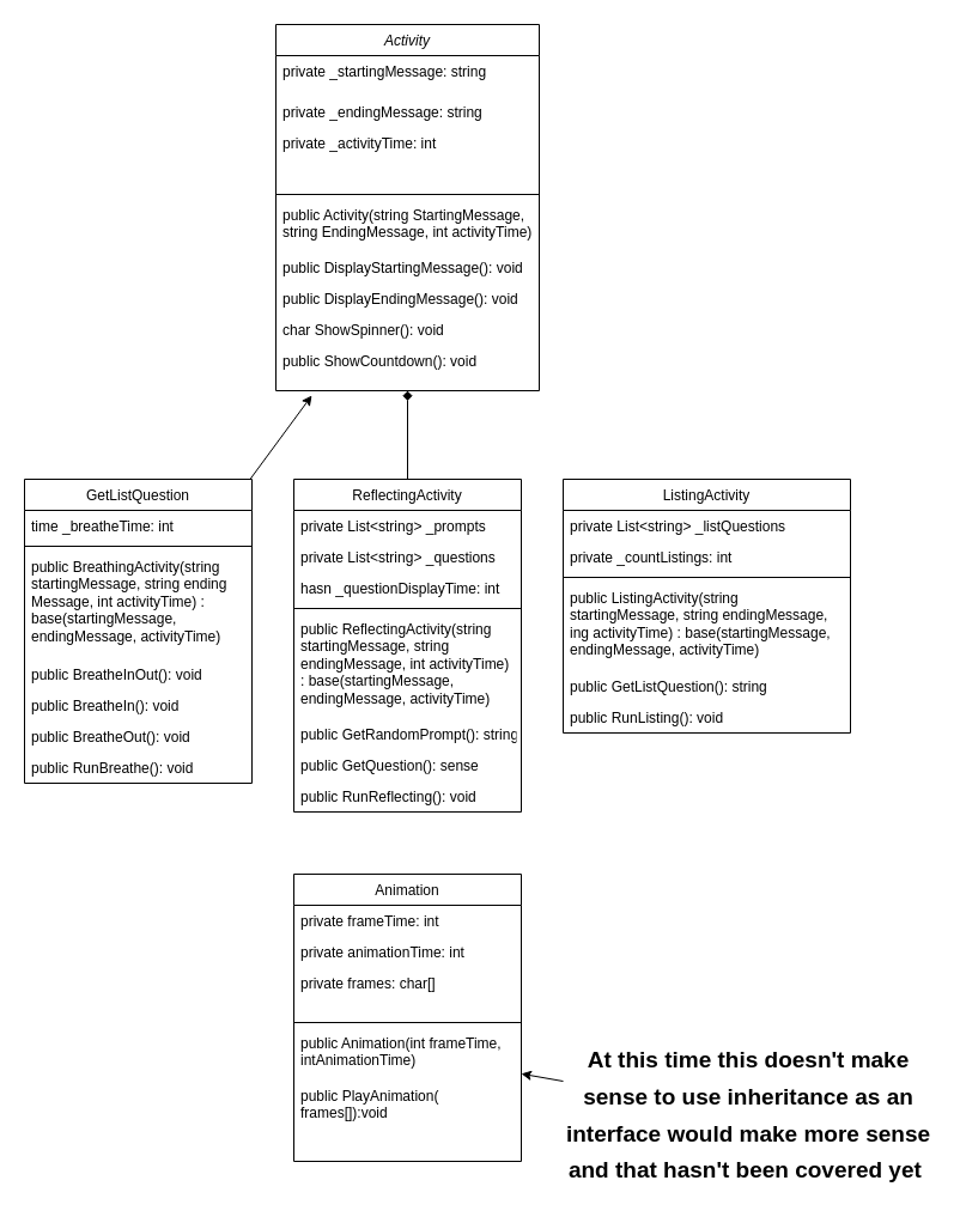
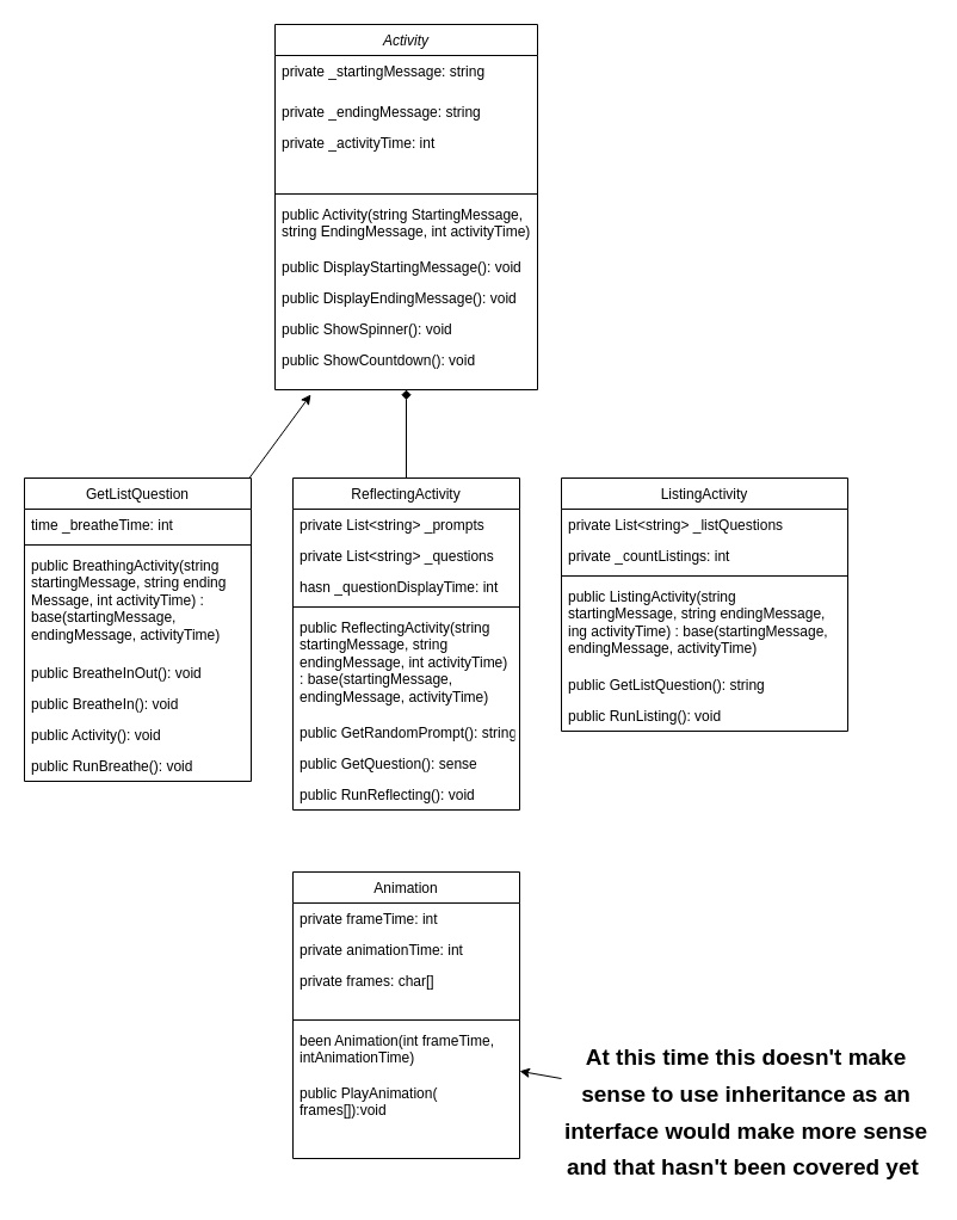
  <mxCell id="0" />
  <mxCell id="1" parent="0" />
  <mxCell id="2" value="Activity" style="swimlane;fontStyle=2;align=center;verticalAlign=top;childLayout=stackLayout;horizontal=1;startSize=26;horizontalStack=0;resizeParent=1;resizeLast=0;collapsible=1;marginBottom=0;rounded=0;shadow=0;strokeWidth=1;" parent="1" vertex="1"><mxGeometry x="230" y="20" width="220" height="306" as="geometry"><mxRectangle x="230" y="140" width="160" height="26" as="alternateBounds" /></mxGeometry></mxCell>
  <mxCell id="3" value="private _startingMessage: string&#10;" style="text;align=left;verticalAlign=top;spacingLeft=4;spacingRight=4;overflow=hidden;rotatable=0;points=[[0,0.5],[1,0.5]];portConstraint=eastwest;rounded=0;shadow=0;html=0;" parent="2" vertex="1"><mxGeometry y="26" width="220" height="34" as="geometry" /></mxCell>
  <mxCell id="4" value="private _endingMessage: string" style="text;align=left;verticalAlign=top;spacingLeft=4;spacingRight=4;overflow=hidden;rotatable=0;points=[[0,0.5],[1,0.5]];portConstraint=eastwest;rounded=0;shadow=0;html=0;" parent="2" vertex="1"><mxGeometry y="60" width="220" height="26" as="geometry" /></mxCell>
  <mxCell id="5" value="private _activityTime: int" style="text;align=left;verticalAlign=top;spacingLeft=4;spacingRight=4;overflow=hidden;rotatable=0;points=[[0,0.5],[1,0.5]];portConstraint=eastwest;" parent="2" vertex="1"><mxGeometry y="86" width="220" height="26" as="geometry" /></mxCell>
  <mxCell id="6" style="text;align=left;verticalAlign=top;spacingLeft=4;spacingRight=4;overflow=hidden;rotatable=0;points=[[0,0.5],[1,0.5]];portConstraint=eastwest;rounded=0;shadow=0;html=0;" parent="2" vertex="1"><mxGeometry y="112" width="220" height="26" as="geometry" /></mxCell>
  <mxCell id="7" value="" style="line;html=1;strokeWidth=1;align=left;verticalAlign=middle;spacingTop=-1;spacingLeft=3;spacingRight=3;rotatable=0;labelPosition=right;points=[];portConstraint=eastwest;" parent="2" vertex="1"><mxGeometry y="138" width="220" height="8" as="geometry" /></mxCell>
  <mxCell id="8" value="public Activity(string StartingMessage, string EndingMessage, int activityTime)" style="text;align=left;verticalAlign=top;spacingLeft=4;spacingRight=4;overflow=hidden;rotatable=0;points=[[0,0.5],[1,0.5]];portConstraint=eastwest;whiteSpace=wrap;" parent="2" vertex="1"><mxGeometry y="146" width="220" height="44" as="geometry" /></mxCell>
  <mxCell id="9" value="public DisplayStartingMessage(): void" style="text;align=left;verticalAlign=top;spacingLeft=4;spacingRight=4;overflow=hidden;rotatable=0;points=[[0,0.5],[1,0.5]];portConstraint=eastwest;" parent="2" vertex="1"><mxGeometry y="190" width="220" height="26" as="geometry" /></mxCell>
  <mxCell id="10" value="public DisplayEndingMessage(): void" style="text;align=left;verticalAlign=top;spacingLeft=4;spacingRight=4;overflow=hidden;rotatable=0;points=[[0,0.5],[1,0.5]];portConstraint=eastwest;" parent="2" vertex="1"><mxGeometry y="216" width="220" height="26" as="geometry" /></mxCell>
- <mxCell id="11" value="char ShowSpinner(): void" style="text;align=left;verticalAlign=top;spacingLeft=4;spacingRight=4;overflow=hidden;rotatable=0;points=[[0,0.5],[1,0.5]];portConstraint=eastwest;" parent="2" vertex="1"><mxGeometry y="242" width="220" height="26" as="geometry" /></mxCell>
+ <mxCell id="11" value="public ShowSpinner(): void" style="text;align=left;verticalAlign=top;spacingLeft=4;spacingRight=4;overflow=hidden;rotatable=0;points=[[0,0.5],[1,0.5]];portConstraint=eastwest;" parent="2" vertex="1"><mxGeometry y="242" width="220" height="26" as="geometry" /></mxCell>
  <mxCell id="12" value="public ShowCountdown(): void" style="text;align=left;verticalAlign=top;spacingLeft=4;spacingRight=4;overflow=hidden;rotatable=0;points=[[0,0.5],[1,0.5]];portConstraint=eastwest;" parent="2" vertex="1"><mxGeometry y="268" width="220" height="28" as="geometry" /></mxCell>
  <mxCell id="13" value="ListingActivity" style="swimlane;fontStyle=0;align=center;verticalAlign=top;childLayout=stackLayout;horizontal=1;startSize=26;horizontalStack=0;resizeParent=1;resizeLast=0;collapsible=1;marginBottom=0;rounded=0;shadow=0;strokeWidth=1;" parent="1" vertex="1"><mxGeometry x="470" y="400" width="240" height="212" as="geometry"><mxRectangle x="130" y="380" width="160" height="26" as="alternateBounds" /></mxGeometry></mxCell>
  <mxCell id="14" value="private List&lt;string&gt; _listQuestions" style="text;align=left;verticalAlign=top;spacingLeft=4;spacingRight=4;overflow=hidden;rotatable=0;points=[[0,0.5],[1,0.5]];portConstraint=eastwest;rounded=0;shadow=0;html=0;" parent="13" vertex="1"><mxGeometry y="26" width="240" height="26" as="geometry" /></mxCell>
  <mxCell id="15" value="private _countListings: int" style="text;align=left;verticalAlign=top;spacingLeft=4;spacingRight=4;overflow=hidden;rotatable=0;points=[[0,0.5],[1,0.5]];portConstraint=eastwest;rounded=0;shadow=0;html=0;" parent="13" vertex="1"><mxGeometry y="52" width="240" height="26" as="geometry" /></mxCell>
  <mxCell id="16" value="" style="line;html=1;strokeWidth=1;align=left;verticalAlign=middle;spacingTop=-1;spacingLeft=3;spacingRight=3;rotatable=0;labelPosition=right;points=[];portConstraint=eastwest;" parent="13" vertex="1"><mxGeometry y="78" width="240" height="8" as="geometry" /></mxCell>
  <mxCell id="17" value="public ListingActivity(string startingMessage, string endingMessage, ing activityTime) : base(startingMessage, endingMessage, activityTime)" style="text;align=left;verticalAlign=top;spacingLeft=4;spacingRight=4;overflow=hidden;rotatable=0;points=[[0,0.5],[1,0.5]];portConstraint=eastwest;fontStyle=0;whiteSpace=wrap;" parent="13" vertex="1"><mxGeometry y="86" width="240" height="74" as="geometry" /></mxCell>
  <mxCell id="18" value="public GetListQuestion(): string" style="text;align=left;verticalAlign=top;spacingLeft=4;spacingRight=4;overflow=hidden;rotatable=0;points=[[0,0.5],[1,0.5]];portConstraint=eastwest;fontStyle=0" parent="13" vertex="1"><mxGeometry y="160" width="240" height="26" as="geometry" /></mxCell>
  <mxCell id="19" value="public RunListing(): void" style="text;align=left;verticalAlign=top;spacingLeft=4;spacingRight=4;overflow=hidden;rotatable=0;points=[[0,0.5],[1,0.5]];portConstraint=eastwest;fontStyle=0" parent="13" vertex="1"><mxGeometry y="186" width="240" height="26" as="geometry" /></mxCell>
  <mxCell id="20" style="edgeStyle=none;html=1;entryX=0.5;entryY=1;entryDx=0;entryDy=0;endArrow=diamond;" parent="1" source="21" target="2" edge="1"><mxGeometry relative="1" as="geometry" /></mxCell>
  <mxCell id="21" value="ReflectingActivity" style="swimlane;fontStyle=0;align=center;verticalAlign=top;childLayout=stackLayout;horizontal=1;startSize=26;horizontalStack=0;resizeParent=1;resizeLast=0;collapsible=1;marginBottom=0;rounded=0;shadow=0;strokeWidth=1;" parent="1" vertex="1"><mxGeometry x="245" y="400" width="190" height="278" as="geometry"><mxRectangle x="340" y="380" width="170" height="26" as="alternateBounds" /></mxGeometry></mxCell>
  <mxCell id="22" value="private List&lt;string&gt; _prompts" style="text;align=left;verticalAlign=top;spacingLeft=4;spacingRight=4;overflow=hidden;rotatable=0;points=[[0,0.5],[1,0.5]];portConstraint=eastwest;" parent="21" vertex="1"><mxGeometry y="26" width="190" height="26" as="geometry" /></mxCell>
  <mxCell id="23" value="private List&lt;string&gt; _questions" style="text;align=left;verticalAlign=top;spacingLeft=4;spacingRight=4;overflow=hidden;rotatable=0;points=[[0,0.5],[1,0.5]];portConstraint=eastwest;" parent="21" vertex="1"><mxGeometry y="52" width="190" height="26" as="geometry" /></mxCell>
  <mxCell id="24" value="hasn _questionDisplayTime: int" style="text;align=left;verticalAlign=top;spacingLeft=4;spacingRight=4;overflow=hidden;rotatable=0;points=[[0,0.5],[1,0.5]];portConstraint=eastwest;" parent="21" vertex="1"><mxGeometry y="78" width="190" height="26" as="geometry" /></mxCell>
  <mxCell id="25" value="" style="line;html=1;strokeWidth=1;align=left;verticalAlign=middle;spacingTop=-1;spacingLeft=3;spacingRight=3;rotatable=0;labelPosition=right;points=[];portConstraint=eastwest;" parent="21" vertex="1"><mxGeometry y="104" width="190" height="8" as="geometry" /></mxCell>
  <mxCell id="26" value="public ReflectingActivity(string startingMessage, string endingMessage, int activityTime) : base(startingMessage, endingMessage, activityTime)" style="text;align=left;verticalAlign=top;spacingLeft=4;spacingRight=4;overflow=hidden;rotatable=0;points=[[0,0.5],[1,0.5]];portConstraint=eastwest;whiteSpace=wrap;" parent="21" vertex="1"><mxGeometry y="112" width="190" height="88" as="geometry" /></mxCell>
  <mxCell id="27" value="public GetRandomPrompt(): string" style="text;align=left;verticalAlign=top;spacingLeft=4;spacingRight=4;overflow=hidden;rotatable=0;points=[[0,0.5],[1,0.5]];portConstraint=eastwest;" parent="21" vertex="1"><mxGeometry y="200" width="190" height="26" as="geometry" /></mxCell>
  <mxCell id="28" value="public GetQuestion(): sense" style="text;align=left;verticalAlign=top;spacingLeft=4;spacingRight=4;overflow=hidden;rotatable=0;points=[[0,0.5],[1,0.5]];portConstraint=eastwest;" parent="21" vertex="1"><mxGeometry y="226" width="190" height="26" as="geometry" /></mxCell>
  <mxCell id="29" value="public RunReflecting(): void" style="text;align=left;verticalAlign=top;spacingLeft=4;spacingRight=4;overflow=hidden;rotatable=0;points=[[0,0.5],[1,0.5]];portConstraint=eastwest;" parent="21" vertex="1"><mxGeometry y="252" width="190" height="26" as="geometry" /></mxCell>
  <mxCell id="30" style="edgeStyle=none;html=1;" parent="1" source="31" edge="1"><mxGeometry relative="1" as="geometry"><mxPoint x="260" y="330" as="targetPoint" /></mxGeometry></mxCell>
  <mxCell id="31" value="GetListQuestion" style="swimlane;fontStyle=0;align=center;verticalAlign=top;childLayout=stackLayout;horizontal=1;startSize=26;horizontalStack=0;resizeParent=1;resizeLast=0;collapsible=1;marginBottom=0;rounded=0;shadow=0;strokeWidth=1;" parent="1" vertex="1"><mxGeometry x="20" y="400" width="190" height="254" as="geometry"><mxRectangle x="340" y="380" width="170" height="26" as="alternateBounds" /></mxGeometry></mxCell>
  <mxCell id="32" value="time _breatheTime: int" style="text;align=left;verticalAlign=top;spacingLeft=4;spacingRight=4;overflow=hidden;rotatable=0;points=[[0,0.5],[1,0.5]];portConstraint=eastwest;" parent="31" vertex="1"><mxGeometry y="26" width="190" height="26" as="geometry" /></mxCell>
  <mxCell id="33" value="" style="line;html=1;strokeWidth=1;align=left;verticalAlign=middle;spacingTop=-1;spacingLeft=3;spacingRight=3;rotatable=0;labelPosition=right;points=[];portConstraint=eastwest;" parent="31" vertex="1"><mxGeometry y="52" width="190" height="8" as="geometry" /></mxCell>
  <mxCell id="34" value="public BreathingActivity(string startingMessage, string ending Message, int activityTime) : base(startingMessage, endingMessage, activityTime)" style="text;align=left;verticalAlign=top;spacingLeft=4;spacingRight=4;overflow=hidden;rotatable=0;points=[[0,0.5],[1,0.5]];portConstraint=eastwest;whiteSpace=wrap;" parent="31" vertex="1"><mxGeometry y="60" width="190" height="90" as="geometry" /></mxCell>
  <mxCell id="35" value="public BreatheInOut(): void" style="text;align=left;verticalAlign=top;spacingLeft=4;spacingRight=4;overflow=hidden;rotatable=0;points=[[0,0.5],[1,0.5]];portConstraint=eastwest;" parent="31" vertex="1"><mxGeometry y="150" width="190" height="26" as="geometry" /></mxCell>
  <mxCell id="36" value="public BreatheIn(): void" style="text;align=left;verticalAlign=top;spacingLeft=4;spacingRight=4;overflow=hidden;rotatable=0;points=[[0,0.5],[1,0.5]];portConstraint=eastwest;" parent="31" vertex="1"><mxGeometry y="176" width="190" height="26" as="geometry" /></mxCell>
- <mxCell id="37" value="public BreatheOut(): void" style="text;align=left;verticalAlign=top;spacingLeft=4;spacingRight=4;overflow=hidden;rotatable=0;points=[[0,0.5],[1,0.5]];portConstraint=eastwest;" parent="31" vertex="1"><mxGeometry y="202" width="190" height="26" as="geometry" /></mxCell>
+ <mxCell id="37" value="public Activity(): void" style="text;align=left;verticalAlign=top;spacingLeft=4;spacingRight=4;overflow=hidden;rotatable=0;points=[[0,0.5],[1,0.5]];portConstraint=eastwest;" parent="31" vertex="1"><mxGeometry y="202" width="190" height="26" as="geometry" /></mxCell>
  <mxCell id="38" value="public RunBreathe(): void" style="text;align=left;verticalAlign=top;spacingLeft=4;spacingRight=4;overflow=hidden;rotatable=0;points=[[0,0.5],[1,0.5]];portConstraint=eastwest;" parent="31" vertex="1"><mxGeometry y="228" width="190" height="26" as="geometry" /></mxCell>
  <mxCell id="39" value="Animation" style="swimlane;fontStyle=0;align=center;verticalAlign=top;childLayout=stackLayout;horizontal=1;startSize=26;horizontalStack=0;resizeParent=1;resizeLast=0;collapsible=1;marginBottom=0;rounded=0;shadow=0;strokeWidth=1;" parent="1" vertex="1"><mxGeometry x="245" y="730" width="190" height="240" as="geometry"><mxRectangle x="340" y="380" width="170" height="26" as="alternateBounds" /></mxGeometry></mxCell>
  <mxCell id="40" value="private frameTime: int" style="text;align=left;verticalAlign=top;spacingLeft=4;spacingRight=4;overflow=hidden;rotatable=0;points=[[0,0.5],[1,0.5]];portConstraint=eastwest;" parent="39" vertex="1"><mxGeometry y="26" width="190" height="26" as="geometry" /></mxCell>
  <mxCell id="41" value="private animationTime: int" style="text;align=left;verticalAlign=top;spacingLeft=4;spacingRight=4;overflow=hidden;rotatable=0;points=[[0,0.5],[1,0.5]];portConstraint=eastwest;" parent="39" vertex="1"><mxGeometry y="52" width="190" height="26" as="geometry" /></mxCell>
  <mxCell id="42" value="private frames: char[]" style="text;align=left;verticalAlign=top;spacingLeft=4;spacingRight=4;overflow=hidden;rotatable=0;points=[[0,0.5],[1,0.5]];portConstraint=eastwest;whiteSpace=wrap;" parent="39" vertex="1"><mxGeometry y="78" width="190" height="42" as="geometry" /></mxCell>
  <mxCell id="43" value="" style="line;html=1;strokeWidth=1;align=left;verticalAlign=middle;spacingTop=-1;spacingLeft=3;spacingRight=3;rotatable=0;labelPosition=right;points=[];portConstraint=eastwest;" parent="39" vertex="1"><mxGeometry y="120" width="190" height="8" as="geometry" /></mxCell>
- <mxCell id="44" value="public Animation(int frameTime, intAnimationTime)&#10;" style="text;align=left;verticalAlign=top;spacingLeft=4;spacingRight=4;overflow=hidden;rotatable=0;points=[[0,0.5],[1,0.5]];portConstraint=eastwest;whiteSpace=wrap;" parent="39" vertex="1"><mxGeometry y="128" width="190" height="44" as="geometry" /></mxCell>
+ <mxCell id="44" value="been Animation(int frameTime, intAnimationTime)&#10;" style="text;align=left;verticalAlign=top;spacingLeft=4;spacingRight=4;overflow=hidden;rotatable=0;points=[[0,0.5],[1,0.5]];portConstraint=eastwest;whiteSpace=wrap;" parent="39" vertex="1"><mxGeometry y="128" width="190" height="44" as="geometry" /></mxCell>
  <mxCell id="45" value="public PlayAnimation( frames[]):void" style="text;align=left;verticalAlign=top;spacingLeft=4;spacingRight=4;overflow=hidden;rotatable=0;points=[[0,0.5],[1,0.5]];portConstraint=eastwest;whiteSpace=wrap;" parent="39" vertex="1"><mxGeometry y="172" width="190" height="44" as="geometry" /></mxCell>
  <mxCell id="46" value="" style="edgeStyle=none;html=1;fontSize=19;" parent="1" source="47" target="44" edge="1"><mxGeometry relative="1" as="geometry" /></mxCell>
  <mxCell id="47" value="&lt;p style=&quot;line-height: 120%;&quot;&gt;&lt;font style=&quot;font-size: 19px;&quot;&gt;At this time this doesn't make sense to use inheritance as an interface would make more sense and that hasn't been covered yet&amp;nbsp;&lt;/font&gt;&lt;/p&gt;" style="text;strokeColor=none;fillColor=none;html=1;fontSize=24;fontStyle=1;verticalAlign=middle;align=center;whiteSpace=wrap;" parent="1" vertex="1"><mxGeometry x="470" y="861" width="310" height="139" as="geometry" /></mxCell>
